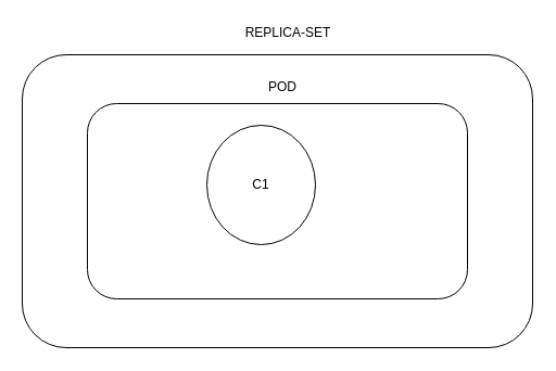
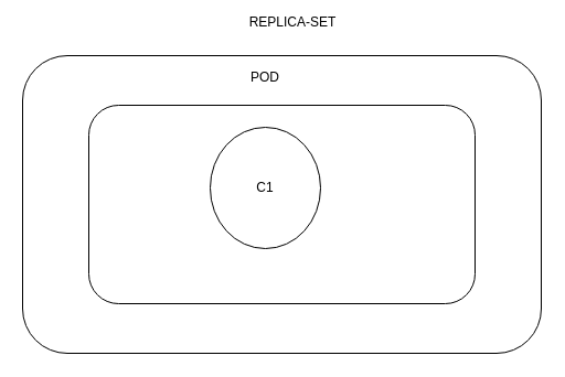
  <mxCell id="0" />
  <mxCell id="1" parent="0" />
  <mxCell id="2" value="" style="rounded=1;whiteSpace=wrap;html=1;" vertex="1" parent="1"><mxGeometry x="20" y="50" width="470" height="270" as="geometry" /></mxCell>
  <mxCell id="3" value="" style="rounded=1;whiteSpace=wrap;html=1;" vertex="1" parent="1"><mxGeometry x="80" y="95" width="350" height="180" as="geometry" /></mxCell>
  <mxCell id="4" value="C1" style="ellipse;whiteSpace=wrap;html=1;aspect=fixed;" vertex="1" parent="1"><mxGeometry x="190" y="115" width="100" height="110" as="geometry" /></mxCell>
- <mxCell id="5" value="POD" style="text;html=1;strokeColor=none;fillColor=none;align=center;verticalAlign=middle;whiteSpace=wrap;rounded=0;" vertex="1" parent="1"><mxGeometry x="240" y="70" width="40" height="20" as="geometry" /></mxCell>
- <mxCell id="6" value="REPLICA-SET" style="text;html=1;strokeColor=none;fillColor=none;align=center;verticalAlign=middle;whiteSpace=wrap;rounded=0;" vertex="1" parent="1"><mxGeometry x="215" y="20" width="100" height="20" as="geometry" /></mxCell>
+ <mxCell id="5" value="POD" style="text;html=1;strokeColor=none;fillColor=none;align=center;verticalAlign=middle;whiteSpace=wrap;rounded=0;" vertex="1" parent="1"><mxGeometry x="220" y="60" width="40" height="20" as="geometry" /></mxCell>
+ <mxCell id="6" value="REPLICA-SET" style="text;html=1;strokeColor=none;fillColor=none;align=center;verticalAlign=middle;whiteSpace=wrap;rounded=0;" vertex="1" parent="1"><mxGeometry x="215" y="10" width="100" height="20" as="geometry" /></mxCell>
